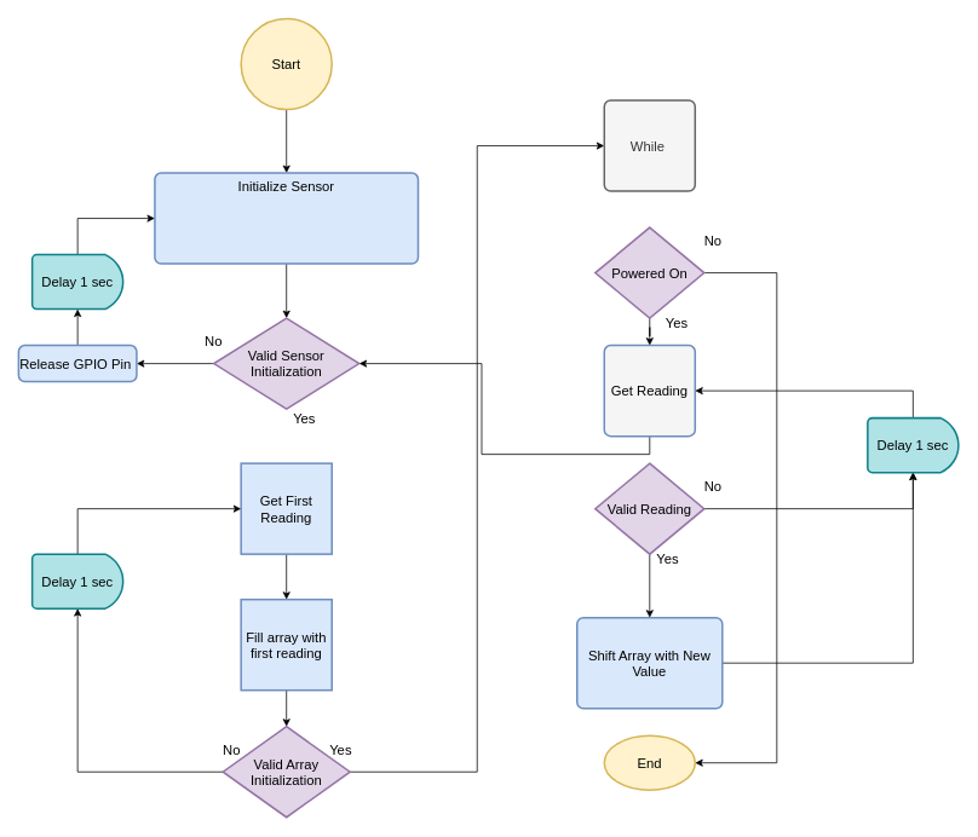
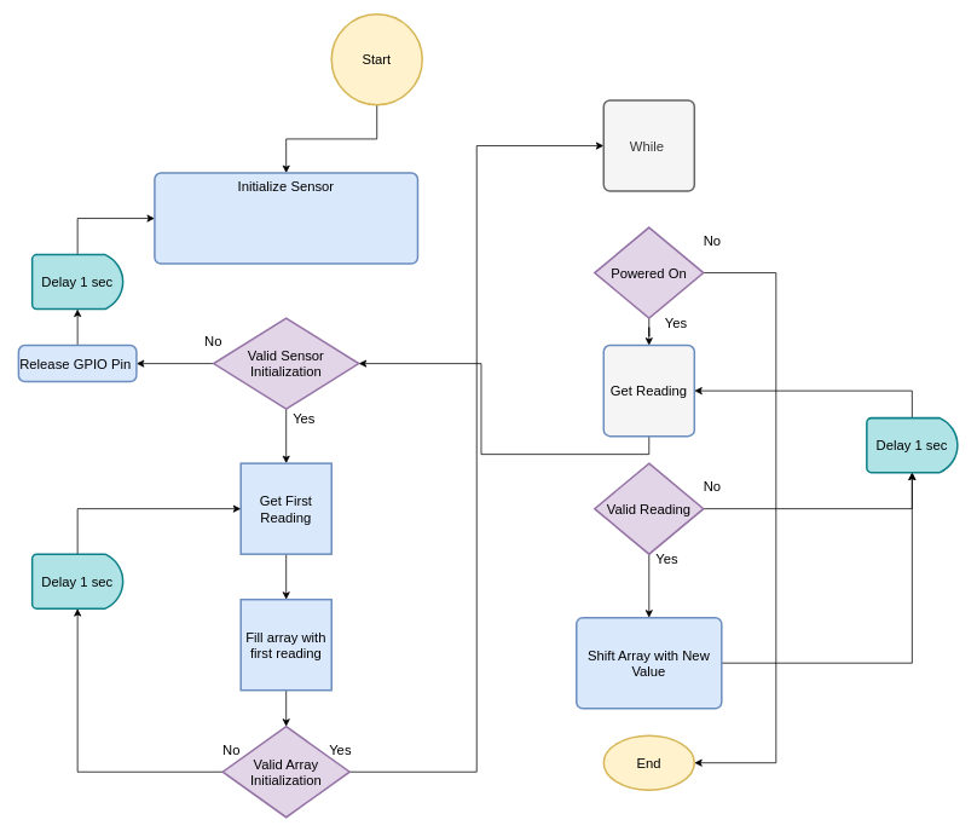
  <mxCell id="0" />
  <mxCell id="1" parent="0" />
  <mxCell id="2" style="edgeStyle=orthogonalEdgeStyle;rounded=0;orthogonalLoop=1;jettySize=auto;html=1;exitX=0.5;exitY=1;exitDx=0;exitDy=0;exitPerimeter=0;fontSize=15;" parent="1" source="3" target="5" edge="1"><mxGeometry relative="1" as="geometry" /></mxCell>
- <mxCell id="3" value="Start" style="strokeWidth=2;html=1;shape=mxgraph.flowchart.start_2;whiteSpace=wrap;fillColor=#fff2cc;strokeColor=#d6b656;fontSize=15;" parent="1" vertex="1"><mxGeometry x="265" y="20" width="100" height="100" as="geometry" /></mxCell>
- <mxCell id="4" style="edgeStyle=orthogonalEdgeStyle;rounded=0;orthogonalLoop=1;jettySize=auto;html=1;exitX=0.5;exitY=1;exitDx=0;exitDy=0;fontSize=15;" parent="1" source="5" target="8" edge="1"><mxGeometry relative="1" as="geometry" /></mxCell>
+ <mxCell id="3" value="Start" style="strokeWidth=2;html=1;shape=mxgraph.flowchart.start_2;whiteSpace=wrap;fillColor=#fff2cc;strokeColor=#d6b656;fontSize=15;" parent="1" vertex="1"><mxGeometry x="365" y="15" width="100" height="100" as="geometry" /></mxCell>
  <mxCell id="5" value="Initialize Sensor" style="rounded=1;whiteSpace=wrap;html=1;absoluteArcSize=1;arcSize=14;strokeWidth=2;verticalAlign=top;fillColor=#dae8fc;strokeColor=#6c8ebf;fontSize=15;" parent="1" vertex="1"><mxGeometry x="170" y="190" width="290" height="100" as="geometry" /></mxCell>
+ <mxCell id="6" style="edgeStyle=orthogonalEdgeStyle;rounded=0;orthogonalLoop=1;jettySize=auto;html=1;exitX=0.5;exitY=1;exitDx=0;exitDy=0;exitPerimeter=0;entryX=0.5;entryY=0;entryDx=0;entryDy=0;fontSize=15;" parent="1" source="8" target="10" edge="1"><mxGeometry relative="1" as="geometry" /></mxCell>
  <mxCell id="7" style="edgeStyle=orthogonalEdgeStyle;rounded=0;orthogonalLoop=1;jettySize=auto;html=1;exitX=0;exitY=0.5;exitDx=0;exitDy=0;exitPerimeter=0;entryX=1;entryY=0.5;entryDx=0;entryDy=0;fontSize=15;" parent="1" source="8" target="43" edge="1"><mxGeometry relative="1" as="geometry" /></mxCell>
  <mxCell id="8" value="Valid Sensor Initialization" style="strokeWidth=2;html=1;shape=mxgraph.flowchart.decision;whiteSpace=wrap;fillColor=#e1d5e7;strokeColor=#9673a6;fontSize=15;" parent="1" vertex="1"><mxGeometry x="235" y="350" width="160" height="100" as="geometry" /></mxCell>
  <mxCell id="9" style="edgeStyle=orthogonalEdgeStyle;rounded=0;orthogonalLoop=1;jettySize=auto;html=1;exitX=0.5;exitY=1;exitDx=0;exitDy=0;entryX=0.5;entryY=0;entryDx=0;entryDy=0;fontSize=15;" parent="1" source="10" target="12" edge="1"><mxGeometry relative="1" as="geometry" /></mxCell>
  <mxCell id="10" value="Get First Reading" style="whiteSpace=wrap;html=1;absoluteArcSize=1;arcSize=14;strokeWidth=2;fillColor=#dae8fc;strokeColor=#6c8ebf;fontSize=15;rounded=0;" parent="1" vertex="1"><mxGeometry x="265" y="510" width="100" height="100" as="geometry" /></mxCell>
  <mxCell id="11" style="edgeStyle=orthogonalEdgeStyle;rounded=0;orthogonalLoop=1;jettySize=auto;html=1;exitX=0.5;exitY=1;exitDx=0;exitDy=0;entryX=0.5;entryY=0;entryDx=0;entryDy=0;entryPerimeter=0;fontSize=15;" parent="1" source="12" target="15" edge="1"><mxGeometry relative="1" as="geometry" /></mxCell>
  <mxCell id="12" value="Fill array with first reading" style="whiteSpace=wrap;html=1;absoluteArcSize=1;arcSize=14;strokeWidth=2;fillColor=#dae8fc;strokeColor=#6c8ebf;fontSize=15;rounded=0;" parent="1" vertex="1"><mxGeometry x="265" y="660" width="100" height="100" as="geometry" /></mxCell>
  <mxCell id="13" style="edgeStyle=orthogonalEdgeStyle;rounded=0;orthogonalLoop=1;jettySize=auto;html=1;exitX=0;exitY=0.5;exitDx=0;exitDy=0;exitPerimeter=0;fontSize=15;" parent="1" source="15" target="39" edge="1"><mxGeometry relative="1" as="geometry" /></mxCell>
  <mxCell id="14" style="edgeStyle=orthogonalEdgeStyle;rounded=0;orthogonalLoop=1;jettySize=auto;html=1;exitX=1;exitY=0.5;exitDx=0;exitDy=0;exitPerimeter=0;entryX=0;entryY=0.5;entryDx=0;entryDy=0;fontSize=15;" parent="1" source="15" target="16" edge="1"><mxGeometry relative="1" as="geometry" /></mxCell>
  <mxCell id="15" value="Valid Array Initialization" style="strokeWidth=2;html=1;shape=mxgraph.flowchart.decision;whiteSpace=wrap;fillColor=#e1d5e7;strokeColor=#9673a6;fontSize=15;" parent="1" vertex="1"><mxGeometry x="245" y="800" width="140" height="100" as="geometry" /></mxCell>
  <mxCell id="16" value="While&amp;nbsp;" style="rounded=1;whiteSpace=wrap;html=1;absoluteArcSize=1;arcSize=14;strokeWidth=2;fillColor=#f5f5f5;fontColor=#333333;strokeColor=#666666;fontSize=15;" parent="1" vertex="1"><mxGeometry x="665" y="110" width="100" height="100" as="geometry" /></mxCell>
  <mxCell id="17" style="edgeStyle=orthogonalEdgeStyle;rounded=0;orthogonalLoop=1;jettySize=auto;html=1;exitX=0.5;exitY=1;exitDx=0;exitDy=0;exitPerimeter=0;fontSize=15;" parent="1" source="19" target="21" edge="1"><mxGeometry relative="1" as="geometry" /></mxCell>
  <mxCell id="18" style="edgeStyle=orthogonalEdgeStyle;rounded=0;orthogonalLoop=1;jettySize=auto;html=1;exitX=1;exitY=0.5;exitDx=0;exitDy=0;exitPerimeter=0;entryX=1;entryY=0.5;entryDx=0;entryDy=0;entryPerimeter=0;fontSize=15;" parent="1" source="19" target="36" edge="1"><mxGeometry relative="1" as="geometry"><Array as="points"><mxPoint x="855" y="300" /><mxPoint x="855" y="840" /></Array></mxGeometry></mxCell>
  <mxCell id="19" value="Powered On" style="strokeWidth=2;html=1;shape=mxgraph.flowchart.decision;whiteSpace=wrap;fillColor=#e1d5e7;strokeColor=#9673a6;fontSize=15;" parent="1" vertex="1"><mxGeometry x="655" y="250" width="120" height="100" as="geometry" /></mxCell>
  <mxCell id="20" style="edgeStyle=orthogonalEdgeStyle;rounded=0;orthogonalLoop=1;jettySize=auto;html=1;exitX=0.5;exitY=1;exitDx=0;exitDy=0;fontSize=15;" parent="1" source="21" target="8" edge="1"><mxGeometry relative="1" as="geometry" /></mxCell>
  <mxCell id="21" value="Get Reading" style="rounded=1;whiteSpace=wrap;html=1;absoluteArcSize=1;arcSize=14;strokeWidth=2;fillColor=#f5f5f5;strokeColor=#6c8ebf;fontSize=15;" parent="1" vertex="1"><mxGeometry x="665" y="380" width="100" height="100" as="geometry" /></mxCell>
  <mxCell id="22" style="edgeStyle=orthogonalEdgeStyle;rounded=0;orthogonalLoop=1;jettySize=auto;html=1;exitX=0.5;exitY=1;exitDx=0;exitDy=0;exitPerimeter=0;entryX=0.5;entryY=0;entryDx=0;entryDy=0;fontSize=15;" parent="1" source="24" target="26" edge="1"><mxGeometry relative="1" as="geometry" /></mxCell>
  <mxCell id="23" style="edgeStyle=orthogonalEdgeStyle;rounded=0;orthogonalLoop=1;jettySize=auto;html=1;exitX=1;exitY=0.5;exitDx=0;exitDy=0;exitPerimeter=0;entryX=0.5;entryY=1;entryDx=0;entryDy=0;entryPerimeter=0;fontSize=15;" parent="1" source="24" target="32" edge="1"><mxGeometry relative="1" as="geometry" /></mxCell>
  <mxCell id="24" value="Valid Reading" style="strokeWidth=2;html=1;shape=mxgraph.flowchart.decision;whiteSpace=wrap;fillColor=#e1d5e7;strokeColor=#9673a6;fontSize=15;" parent="1" vertex="1"><mxGeometry x="655" y="510" width="120" height="100" as="geometry" /></mxCell>
  <mxCell id="25" style="edgeStyle=orthogonalEdgeStyle;rounded=0;orthogonalLoop=1;jettySize=auto;html=1;exitX=1;exitY=0.5;exitDx=0;exitDy=0;entryX=0.5;entryY=1;entryDx=0;entryDy=0;entryPerimeter=0;fontSize=15;" parent="1" source="26" target="32" edge="1"><mxGeometry relative="1" as="geometry" /></mxCell>
  <mxCell id="26" value="Shift Array with New Value" style="rounded=1;whiteSpace=wrap;html=1;absoluteArcSize=1;arcSize=14;strokeWidth=2;fillColor=#dae8fc;strokeColor=#6c8ebf;fontSize=15;" parent="1" vertex="1"><mxGeometry x="635" y="680" width="160" height="100" as="geometry" /></mxCell>
  <mxCell id="27" value="No" style="text;html=1;strokeColor=none;fillColor=none;align=center;verticalAlign=middle;whiteSpace=wrap;rounded=0;fontSize=15;" parent="1" vertex="1"><mxGeometry x="205" y="360" width="60" height="30" as="geometry" /></mxCell>
  <mxCell id="28" value="Yes" style="text;html=1;strokeColor=none;fillColor=none;align=center;verticalAlign=middle;whiteSpace=wrap;rounded=0;fontSize=15;" parent="1" vertex="1"><mxGeometry x="305" y="445" width="60" height="30" as="geometry" /></mxCell>
  <mxCell id="29" value="No" style="text;html=1;strokeColor=none;fillColor=none;align=center;verticalAlign=middle;whiteSpace=wrap;rounded=0;fontSize=15;" parent="1" vertex="1"><mxGeometry x="225" y="810" width="60" height="30" as="geometry" /></mxCell>
  <mxCell id="30" value="Yes" style="text;html=1;strokeColor=none;fillColor=none;align=center;verticalAlign=middle;whiteSpace=wrap;rounded=0;fontSize=15;" parent="1" vertex="1"><mxGeometry x="345" y="810" width="60" height="30" as="geometry" /></mxCell>
  <mxCell id="31" style="edgeStyle=orthogonalEdgeStyle;rounded=0;orthogonalLoop=1;jettySize=auto;html=1;exitX=0.5;exitY=0;exitDx=0;exitDy=0;exitPerimeter=0;fontSize=15;" parent="1" source="32" target="21" edge="1"><mxGeometry relative="1" as="geometry" /></mxCell>
  <mxCell id="32" value="Delay 1 sec" style="strokeWidth=2;html=1;shape=mxgraph.flowchart.delay;whiteSpace=wrap;fillColor=#b0e3e6;strokeColor=#0e8088;fontSize=15;" parent="1" vertex="1"><mxGeometry x="955" y="460" width="100" height="60" as="geometry" /></mxCell>
  <mxCell id="33" value="No" style="text;html=1;strokeColor=none;fillColor=none;align=center;verticalAlign=middle;whiteSpace=wrap;rounded=0;fontSize=15;" parent="1" vertex="1"><mxGeometry x="755" y="520" width="60" height="30" as="geometry" /></mxCell>
  <mxCell id="34" value="Yes" style="text;html=1;strokeColor=none;fillColor=none;align=center;verticalAlign=middle;whiteSpace=wrap;rounded=0;fontSize=15;" parent="1" vertex="1"><mxGeometry x="705" y="600" width="60" height="30" as="geometry" /></mxCell>
  <mxCell id="35" value="Yes" style="text;html=1;strokeColor=none;fillColor=none;align=center;verticalAlign=middle;whiteSpace=wrap;rounded=0;fontSize=15;" parent="1" vertex="1"><mxGeometry x="715" y="340" width="60" height="30" as="geometry" /></mxCell>
  <mxCell id="36" value="End" style="strokeWidth=2;html=1;shape=mxgraph.flowchart.start_1;whiteSpace=wrap;fillColor=#fff2cc;strokeColor=#d6b656;fontSize=15;" parent="1" vertex="1"><mxGeometry x="665" y="810" width="100" height="60" as="geometry" /></mxCell>
  <mxCell id="37" value="No" style="text;html=1;strokeColor=none;fillColor=none;align=center;verticalAlign=middle;whiteSpace=wrap;rounded=0;fontSize=15;" parent="1" vertex="1"><mxGeometry x="755" y="250" width="60" height="30" as="geometry" /></mxCell>
  <mxCell id="38" style="edgeStyle=orthogonalEdgeStyle;rounded=0;orthogonalLoop=1;jettySize=auto;html=1;exitX=0.5;exitY=0;exitDx=0;exitDy=0;exitPerimeter=0;fontSize=15;" parent="1" source="39" target="10" edge="1"><mxGeometry relative="1" as="geometry" /></mxCell>
  <mxCell id="39" value="Delay 1 sec" style="strokeWidth=2;html=1;shape=mxgraph.flowchart.delay;whiteSpace=wrap;fillColor=#b0e3e6;strokeColor=#0e8088;fontSize=15;" parent="1" vertex="1"><mxGeometry x="35" y="610" width="100" height="60" as="geometry" /></mxCell>
  <mxCell id="40" style="edgeStyle=orthogonalEdgeStyle;rounded=0;orthogonalLoop=1;jettySize=auto;html=1;exitX=0.5;exitY=0;exitDx=0;exitDy=0;exitPerimeter=0;entryX=0;entryY=0.5;entryDx=0;entryDy=0;fontSize=15;" parent="1" source="41" target="5" edge="1"><mxGeometry relative="1" as="geometry" /></mxCell>
  <mxCell id="41" value="Delay 1 sec" style="strokeWidth=2;html=1;shape=mxgraph.flowchart.delay;whiteSpace=wrap;fillColor=#b0e3e6;strokeColor=#0e8088;fontSize=15;" parent="1" vertex="1"><mxGeometry x="35" y="280" width="100" height="60" as="geometry" /></mxCell>
  <mxCell id="42" style="edgeStyle=orthogonalEdgeStyle;rounded=0;orthogonalLoop=1;jettySize=auto;html=1;exitX=0.5;exitY=0;exitDx=0;exitDy=0;entryX=0.5;entryY=1;entryDx=0;entryDy=0;entryPerimeter=0;fontSize=15;" parent="1" source="43" target="41" edge="1"><mxGeometry relative="1" as="geometry" /></mxCell>
  <mxCell id="43" value="Release GPIO Pin&amp;nbsp;" style="rounded=1;whiteSpace=wrap;html=1;absoluteArcSize=1;arcSize=14;strokeWidth=2;fillColor=#dae8fc;strokeColor=#6c8ebf;fontSize=15;" parent="1" vertex="1"><mxGeometry x="20" y="380" width="130" height="40" as="geometry" /></mxCell>
